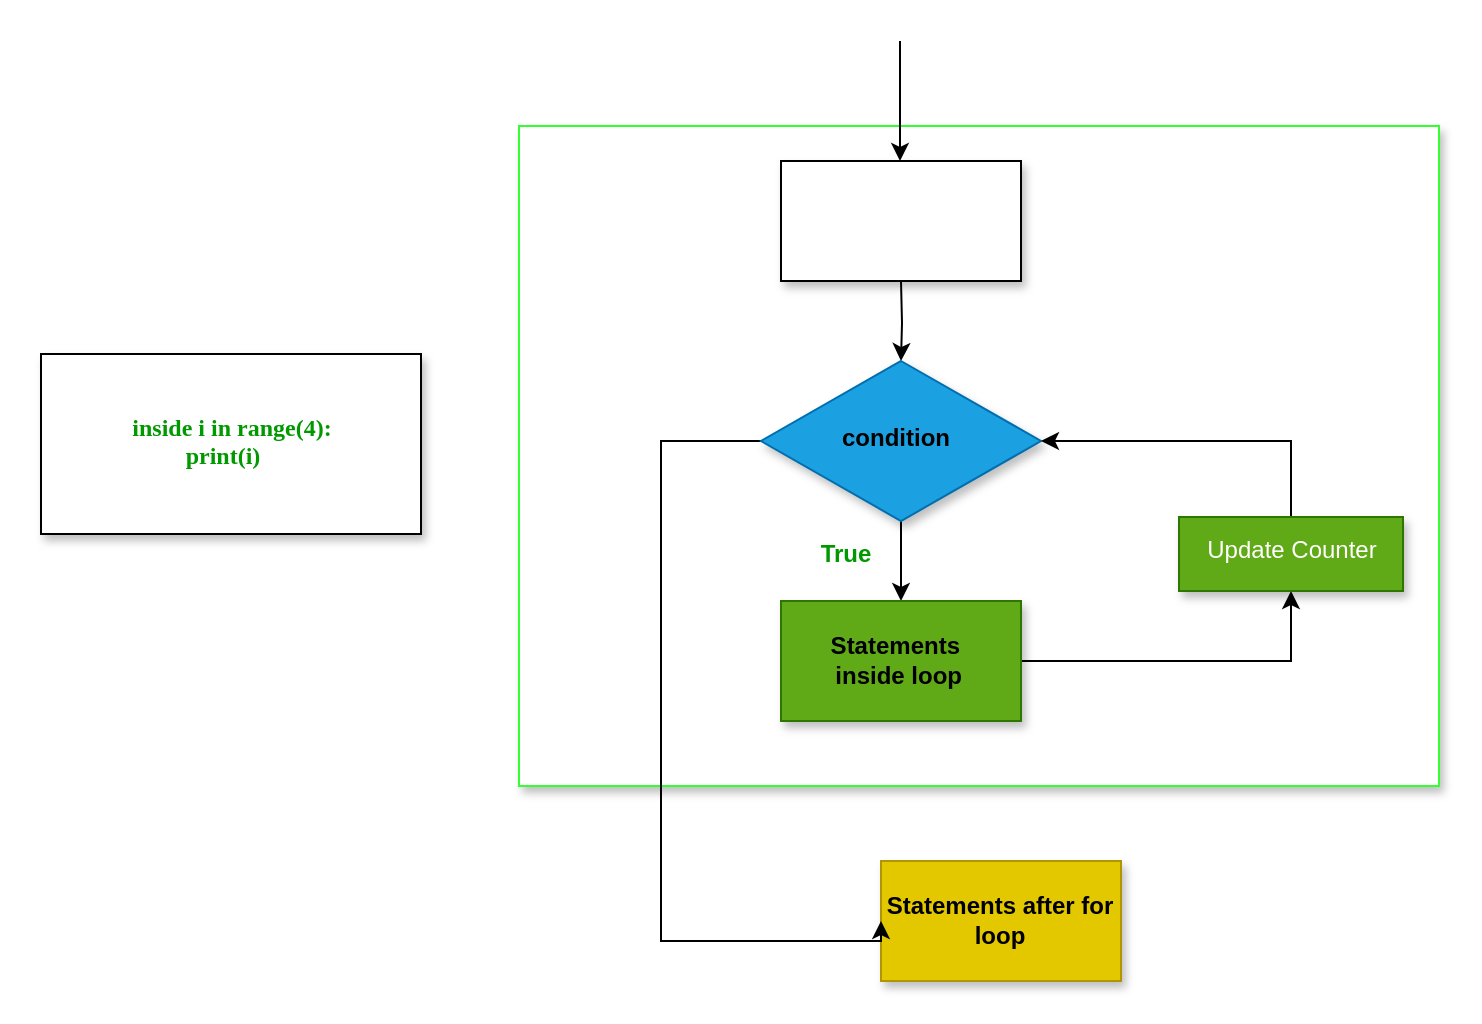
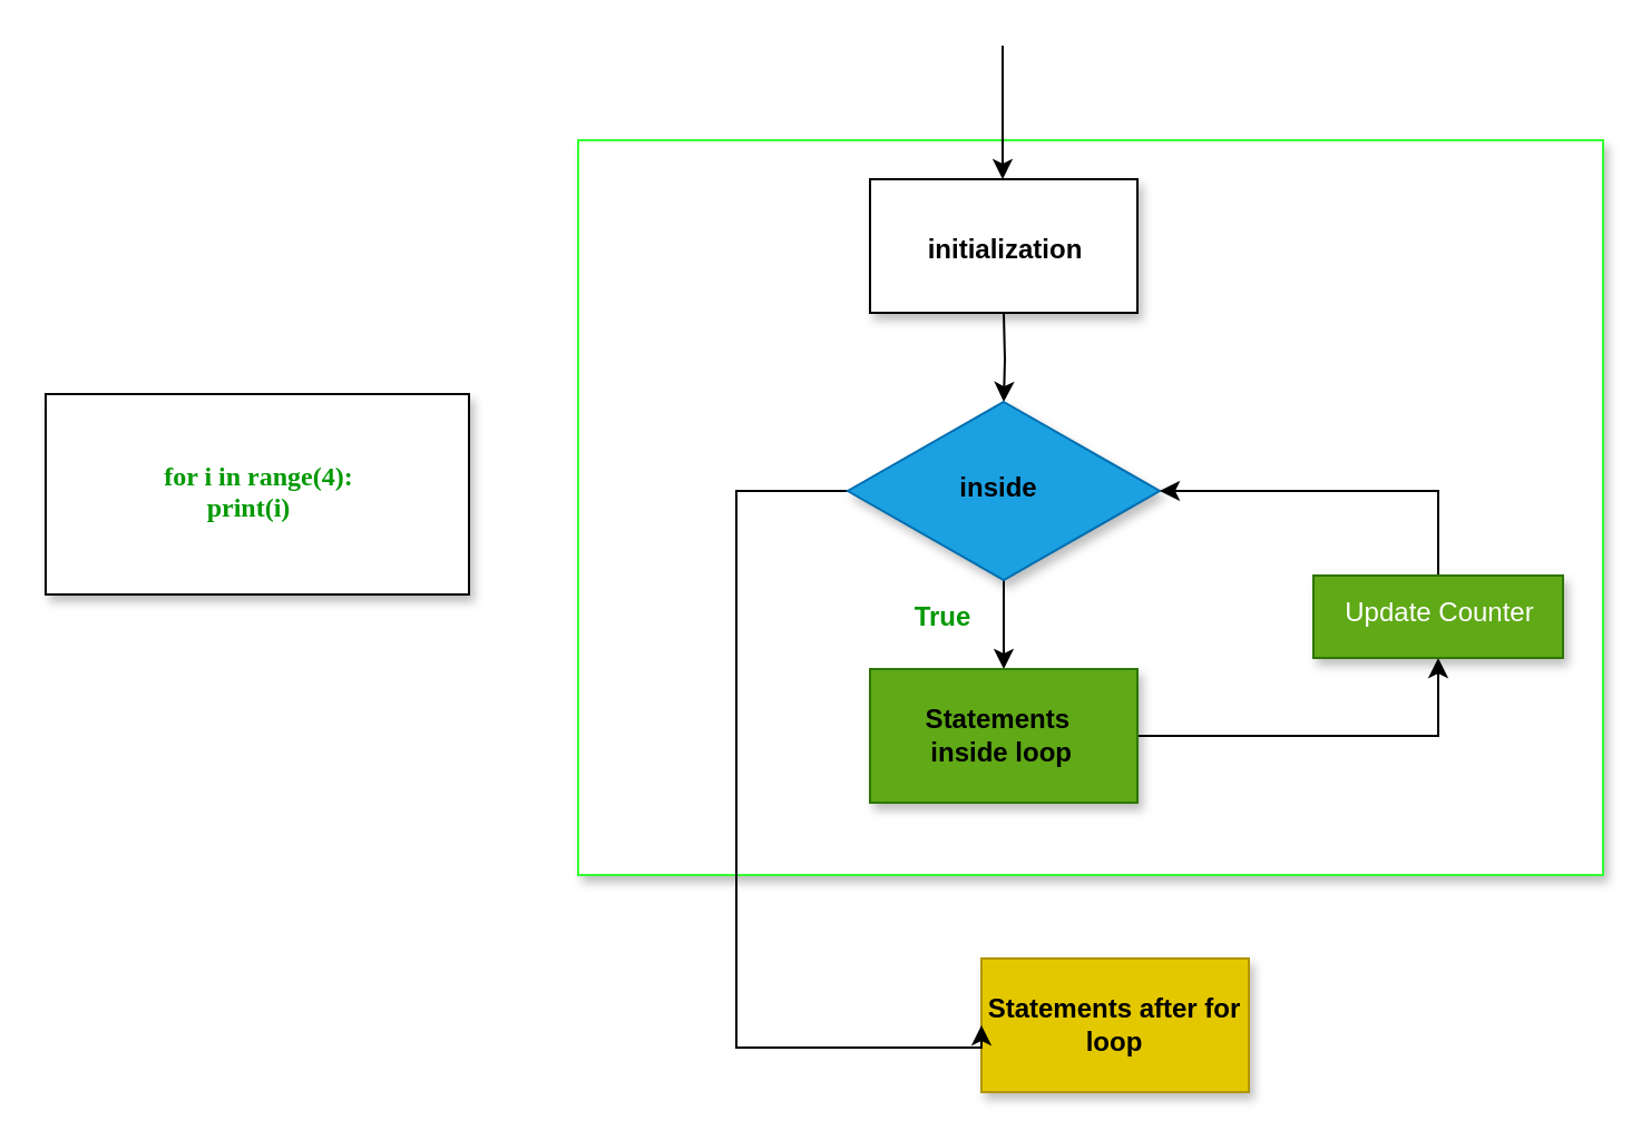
  <mxCell id="0" />
  <mxCell id="1" parent="0" />
  <mxCell id="2" value="" style="rounded=0;whiteSpace=wrap;html=1;shadow=1;strokeColor=#33FF33;" parent="1" vertex="1"><mxGeometry x="259" y="62.5" width="460" height="330" as="geometry" /></mxCell>
  <mxCell id="3" style="edgeStyle=orthogonalEdgeStyle;rounded=0;orthogonalLoop=1;jettySize=auto;html=1;exitX=0.5;exitY=1;exitDx=0;exitDy=0;entryX=0.5;entryY=0;entryDx=0;entryDy=0;" parent="1" target="11" edge="1"><mxGeometry relative="1" as="geometry"><mxPoint x="450" y="140" as="sourcePoint" /></mxGeometry></mxCell>
  <mxCell id="4" style="edgeStyle=orthogonalEdgeStyle;rounded=0;orthogonalLoop=1;jettySize=auto;html=1;exitX=0.5;exitY=1;exitDx=0;exitDy=0;entryX=0.5;entryY=0;entryDx=0;entryDy=0;" parent="1" source="11" edge="1"><mxGeometry relative="1" as="geometry"><mxPoint x="450" y="300" as="targetPoint" /></mxGeometry></mxCell>
  <mxCell id="5" value="&lt;b style=&quot;color: rgb(0 , 0 , 0)&quot;&gt;Statements after for loop&lt;/b&gt;" style="rounded=0;whiteSpace=wrap;html=1;fillColor=#e3c800;strokeColor=#B09500;fontColor=#ffffff;shadow=1;" parent="1" vertex="1"><mxGeometry x="440" y="430" width="120" height="60" as="geometry" /></mxCell>
  <mxCell id="6" value="&lt;b&gt;&lt;font color=&quot;#009900&quot;&gt;True&lt;/font&gt;&lt;/b&gt;" style="text;html=1;strokeColor=none;fillColor=none;align=center;verticalAlign=middle;whiteSpace=wrap;rounded=0;fontColor=#FF0000;" parent="1" vertex="1"><mxGeometry x="403" y="267" width="40" height="20" as="geometry" /></mxCell>
  <mxCell id="7" value="" style="endArrow=classic;html=1;fontColor=#009900;entryX=0.5;entryY=0;entryDx=0;entryDy=0;" parent="1" edge="1"><mxGeometry width="50" height="50" relative="1" as="geometry"><mxPoint x="449.5" y="20" as="sourcePoint" /><mxPoint x="449.5" y="80" as="targetPoint" /></mxGeometry></mxCell>
  <mxCell id="8" value="" style="rounded=0;whiteSpace=wrap;html=1;shadow=1;strokeColor=#000000;fillColor=#ffffff;fontColor=#009900;" parent="1" vertex="1"><mxGeometry x="390" y="80" width="120" height="60" as="geometry" /></mxCell>
+ <mxCell id="9" value="&lt;b&gt;initialization&lt;/b&gt;" style="text;html=1;strokeColor=none;fillColor=none;align=center;verticalAlign=middle;whiteSpace=wrap;rounded=0;" parent="1" vertex="1"><mxGeometry x="403" y="102" width="96" height="20" as="geometry" /></mxCell>
  <mxCell id="10" style="edgeStyle=orthogonalEdgeStyle;rounded=0;orthogonalLoop=1;jettySize=auto;html=1;exitX=0;exitY=0.5;exitDx=0;exitDy=0;entryX=0;entryY=0.5;entryDx=0;entryDy=0;fontColor=#009900;" parent="1" source="11" target="5" edge="1"><mxGeometry relative="1" as="geometry"><Array as="points"><mxPoint x="330" y="220" /><mxPoint x="330" y="470" /></Array></mxGeometry></mxCell>
  <mxCell id="11" value="" style="rhombus;whiteSpace=wrap;html=1;fillColor=#1ba1e2;strokeColor=#006EAF;fontColor=#ffffff;shadow=1;" parent="1" vertex="1"><mxGeometry x="380" y="180" width="140" height="80" as="geometry" /></mxCell>
- <mxCell id="12" value="&lt;b&gt;condition&lt;/b&gt;" style="text;html=1;strokeColor=none;fillColor=none;align=center;verticalAlign=middle;whiteSpace=wrap;rounded=0;" parent="1" vertex="1"><mxGeometry x="400" y="209" width="96" height="20" as="geometry" /></mxCell>
+ <mxCell id="12" value="&lt;b&gt;inside&lt;/b&gt;" style="text;html=1;strokeColor=none;fillColor=none;align=center;verticalAlign=middle;whiteSpace=wrap;rounded=0;" parent="1" vertex="1"><mxGeometry x="400" y="209" width="96" height="20" as="geometry" /></mxCell>
  <mxCell id="13" style="edgeStyle=orthogonalEdgeStyle;rounded=0;orthogonalLoop=1;jettySize=auto;html=1;exitX=1;exitY=0.5;exitDx=0;exitDy=0;entryX=0.5;entryY=1;entryDx=0;entryDy=0;fontColor=#009900;" parent="1" source="14" target="17" edge="1"><mxGeometry relative="1" as="geometry" /></mxCell>
  <mxCell id="14" value="" style="rounded=0;whiteSpace=wrap;html=1;fillColor=#60a917;strokeColor=#2D7600;fontColor=#ffffff;shadow=1;" parent="1" vertex="1"><mxGeometry x="390" y="300" width="120" height="60" as="geometry" /></mxCell>
  <mxCell id="15" value="&lt;b&gt;&amp;nbsp; &amp;nbsp; &amp;nbsp;Statements&amp;nbsp; &amp;nbsp; &amp;nbsp; &amp;nbsp;inside loop&lt;/b&gt;" style="text;html=1;strokeColor=none;fillColor=none;align=center;verticalAlign=middle;whiteSpace=wrap;rounded=0;" parent="1" vertex="1"><mxGeometry x="396" y="320" width="90" height="20" as="geometry" /></mxCell>
  <mxCell id="16" style="edgeStyle=orthogonalEdgeStyle;rounded=0;orthogonalLoop=1;jettySize=auto;html=1;exitX=0.5;exitY=0;exitDx=0;exitDy=0;entryX=1;entryY=0.5;entryDx=0;entryDy=0;fontColor=#009900;" parent="1" source="17" target="11" edge="1"><mxGeometry relative="1" as="geometry" /></mxCell>
  <mxCell id="17" value="" style="rounded=0;whiteSpace=wrap;html=1;fillColor=#60a917;strokeColor=#2D7600;fontColor=#ffffff;shadow=1;" parent="1" vertex="1"><mxGeometry x="589" y="258" width="112" height="37" as="geometry" /></mxCell>
  <mxCell id="18" value="&lt;font color=&quot;#ffffff&quot;&gt;Update Counter&lt;/font&gt;" style="text;html=1;strokeColor=none;fillColor=none;align=center;verticalAlign=middle;whiteSpace=wrap;rounded=0;shadow=1;fontColor=#009900;" parent="1" vertex="1"><mxGeometry x="596" y="264.5" width="100" height="20" as="geometry" /></mxCell>
  <mxCell id="19" value="" style="group" parent="1" vertex="1" connectable="0"><mxGeometry x="20" y="194.5" width="190" height="90" as="geometry" /></mxCell>
  <mxCell id="20" value="" style="group" parent="19" vertex="1" connectable="0"><mxGeometry y="-18" width="190" height="90" as="geometry" /></mxCell>
  <mxCell id="21" value="" style="rounded=0;whiteSpace=wrap;html=1;shadow=1;strokeColor=#000000;fillColor=#ffffff;fontColor=#009900;" parent="20" vertex="1"><mxGeometry width="190" height="90" as="geometry" /></mxCell>
- <mxCell id="22" value="&lt;b&gt;&lt;font face=&quot;Verdana&quot;&gt;inside i in range(4):&lt;br&gt;print(i)&amp;nbsp; &amp;nbsp;&lt;br&gt;&lt;br&gt;&lt;/font&gt;&lt;/b&gt;" style="text;html=1;strokeColor=none;fillColor=none;align=center;verticalAlign=middle;whiteSpace=wrap;rounded=0;fontColor=#009900;" parent="20" vertex="1"><mxGeometry x="11" y="21" width="170" height="60" as="geometry" /></mxCell>
+ <mxCell id="22" value="&lt;b&gt;&lt;font face=&quot;Verdana&quot;&gt;for i in range(4):&lt;br&gt;print(i)&amp;nbsp; &amp;nbsp;&lt;br&gt;&lt;br&gt;&lt;/font&gt;&lt;/b&gt;" style="text;html=1;strokeColor=none;fillColor=none;align=center;verticalAlign=middle;whiteSpace=wrap;rounded=0;fontColor=#009900;" parent="20" vertex="1"><mxGeometry x="11" y="21" width="170" height="60" as="geometry" /></mxCell>
